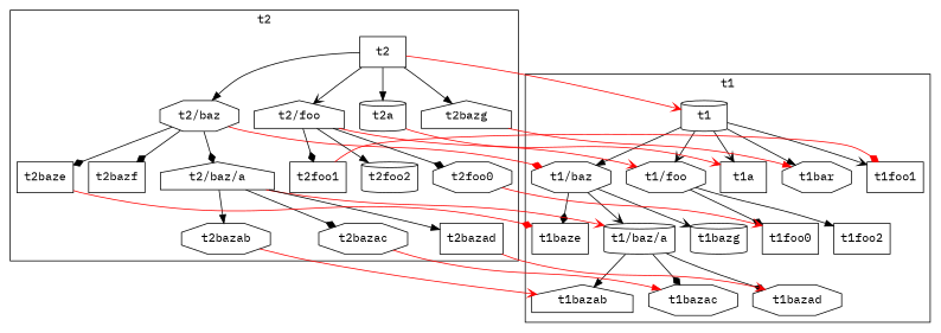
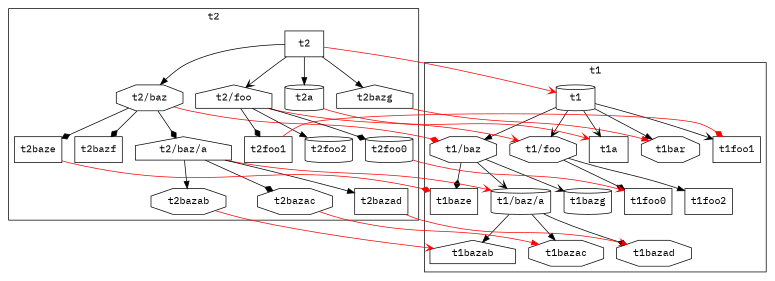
  digraph {
    fontname="IBM Plex Mono"
    node [fontname="IBM Plex Mono" shape=box]
    edge [arrowhead=vee fontname="IBM Plex Mono"]
    n1 [label=t1 shape=cylinder]
    t1a
    t1bar [shape=octagon]
    n4 [label="t1/baz" shape=octagon]
    n5 [label="t1/foo" shape=octagon]
    n6 [label="t1/baz/a" shape=cylinder]
    t1baze
    t1bazg [shape=cylinder]
    t1foo0
    t1foo1
    t1foo2
    t1bazab [shape=house]
    t1bazac [shape=octagon]
    t1bazad [shape=octagon]
    n15 [label=t2]
    t2a [shape=cylinder]
    n17 [label=t2bazg shape=house]
    n18 [label="t2/baz" shape=octagon]
    n19 [label="t2/foo" shape=house]
    n20 [label="t2/baz/a" shape=house]
    t2baze
    t2bazf
-   t2foo0 [shape=octagon]
+   t2foo0 [shape=cylinder]
    t2foo1
    t2foo2 [shape=cylinder]
    t2bazab [shape=octagon]
    t2bazac [shape=octagon]
    t2bazad
    subgraph cluster_1 {
      label=t1
      n1
      t1a
      t1bar
      n4
      n5
      n6
      t1baze
      t1bazg
      t1foo0
      t1foo1
      t1foo2
      t1bazab
      t1bazac
      t1bazad
    }
    subgraph cluster_2 {
      label=t2
      n15
      t2a
      n17
      n18
      n19
      n20
      t2baze
      t2bazf
      t2foo0
      t2foo1
      t2foo2
      t2bazab
      t2bazac
      t2bazad
    }
    n1 -> t1a
    n1 -> t1bar [arrowhead=normal]
    n1 -> n4 [arrowhead=normal]
    n1 -> n5
    n1 -> t1foo1
    n4 -> n6
    n4 -> t1baze [arrowhead=diamond]
    n4 -> t1bazg
    n5 -> t1foo0 [arrowhead=diamond]
    n5 -> t1foo2 [arrowhead=normal]
    n6 -> t1bazab [arrowhead=normal]
-   n6 -> t1bazac [arrowhead=diamond]
+   n6 -> t1bazac [arrowhead=normal]
    n6 -> t1bazad [arrowhead=diamond]
    n15 -> n1 [color=red penwidth=1.0]
    n15 -> t2a [arrowhead=normal]
    n15 -> n17 [arrowhead=normal]
    n15 -> n18 [arrowhead=normal]
    n15 -> n19
    t2a -> t1a [color=red penwidth=1.0]
    n17 -> t1bar [arrowhead=normal color=red penwidth=1.0]
    n18 -> n4 [arrowhead=diamond color=red penwidth=1.0]
    n18 -> n20 [arrowhead=diamond]
    n18 -> t2baze [arrowhead=diamond]
    n18 -> t2bazf [arrowhead=diamond]
    n19 -> n5 [color=red penwidth=1.0]
    n19 -> t2foo0 [arrowhead=diamond]
    n19 -> t2foo1 [arrowhead=diamond]
    n19 -> t2foo2 [arrowhead=normal]
    n20 -> n6 [color=red penwidth=1.0]
    n20 -> t2bazab [arrowhead=normal]
    n20 -> t2bazac [arrowhead=diamond]
    n20 -> t2bazad [arrowhead=normal]
    t2baze -> t1baze [arrowhead=diamond color=red penwidth=1.0]
    t2foo0 -> t1foo0 [color=red penwidth=1.0]
    t2foo1 -> t1foo1 [arrowhead=diamond color=red penwidth=1.0]
    t2bazab -> t1bazab [color=red penwidth=1.0]
    t2bazac -> t1bazac [arrowhead=normal color=red penwidth=1.0]
    t2bazad -> t1bazad [color=red penwidth=1.0]
  }
